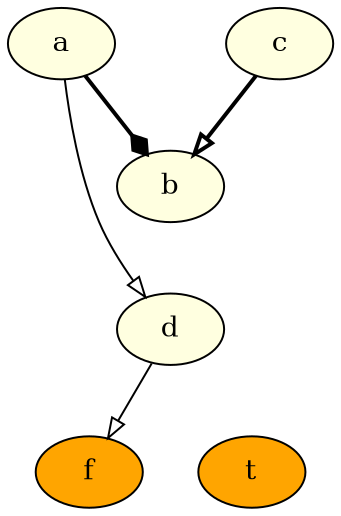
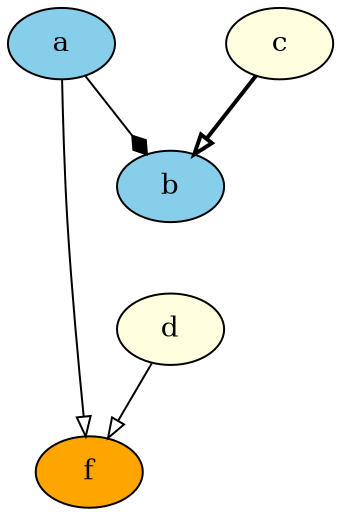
  digraph {
    node [fillcolor=skyblue style=filled]
    edge [style=invis]
-   a [fillcolor=lightyellow]
-   b [fillcolor=lightyellow]
+   a
+   b
    f [fillcolor=orange]
    d [fillcolor=lightyellow]
    c [fillcolor=lightyellow]
-   t [fillcolor=orange]
-   a -> b [arrowhead=diamond style=bold]
-   a -> d [arrowhead=onormal style=solid]
+   a -> b [arrowhead=diamond style=solid]
+   a -> f [arrowhead=onormal style=solid]
    b -> d
    d -> f [arrowhead=onormal style=solid]
-   d -> t
    c -> b [arrowhead=onormal style=bold]
    c -> d
-   c -> t
  }
